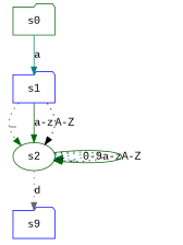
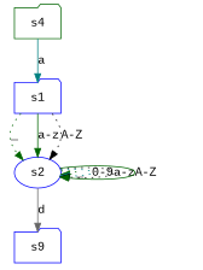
  digraph {
    fontname="Liberation Mono"
    rankdir=TB
    node [color=blue fontname="Liberation Mono" shape=folder]
    edge [color=darkgreen fontname="Liberation Mono" style=dotted]
    n1 [label=s9]
-   s0 [color=darkgreen]
+   s0 [color=darkgreen label=s4]
    s1
-   s2 [color=darkgreen shape=ellipse]
+   s2 [shape=ellipse]
    s0 -> s1 [color=teal label=a style=solid]
    s1 -> s2 [label=_]
    s1 -> s2 [label="a-z" style=solid]
    s1 -> s2 [color=black label="A-Z"]
-   s2 -> n1 [color=gray40 label=d]
+   s2 -> n1 [color=gray40 label=d style=solid]
    s2 -> s2 [label=_]
    s2 -> s2 [color=teal label="0-9"]
    s2 -> s2 [color=black label="a-z"]
    s2 -> s2 [label="A-Z" style=solid]
  }
